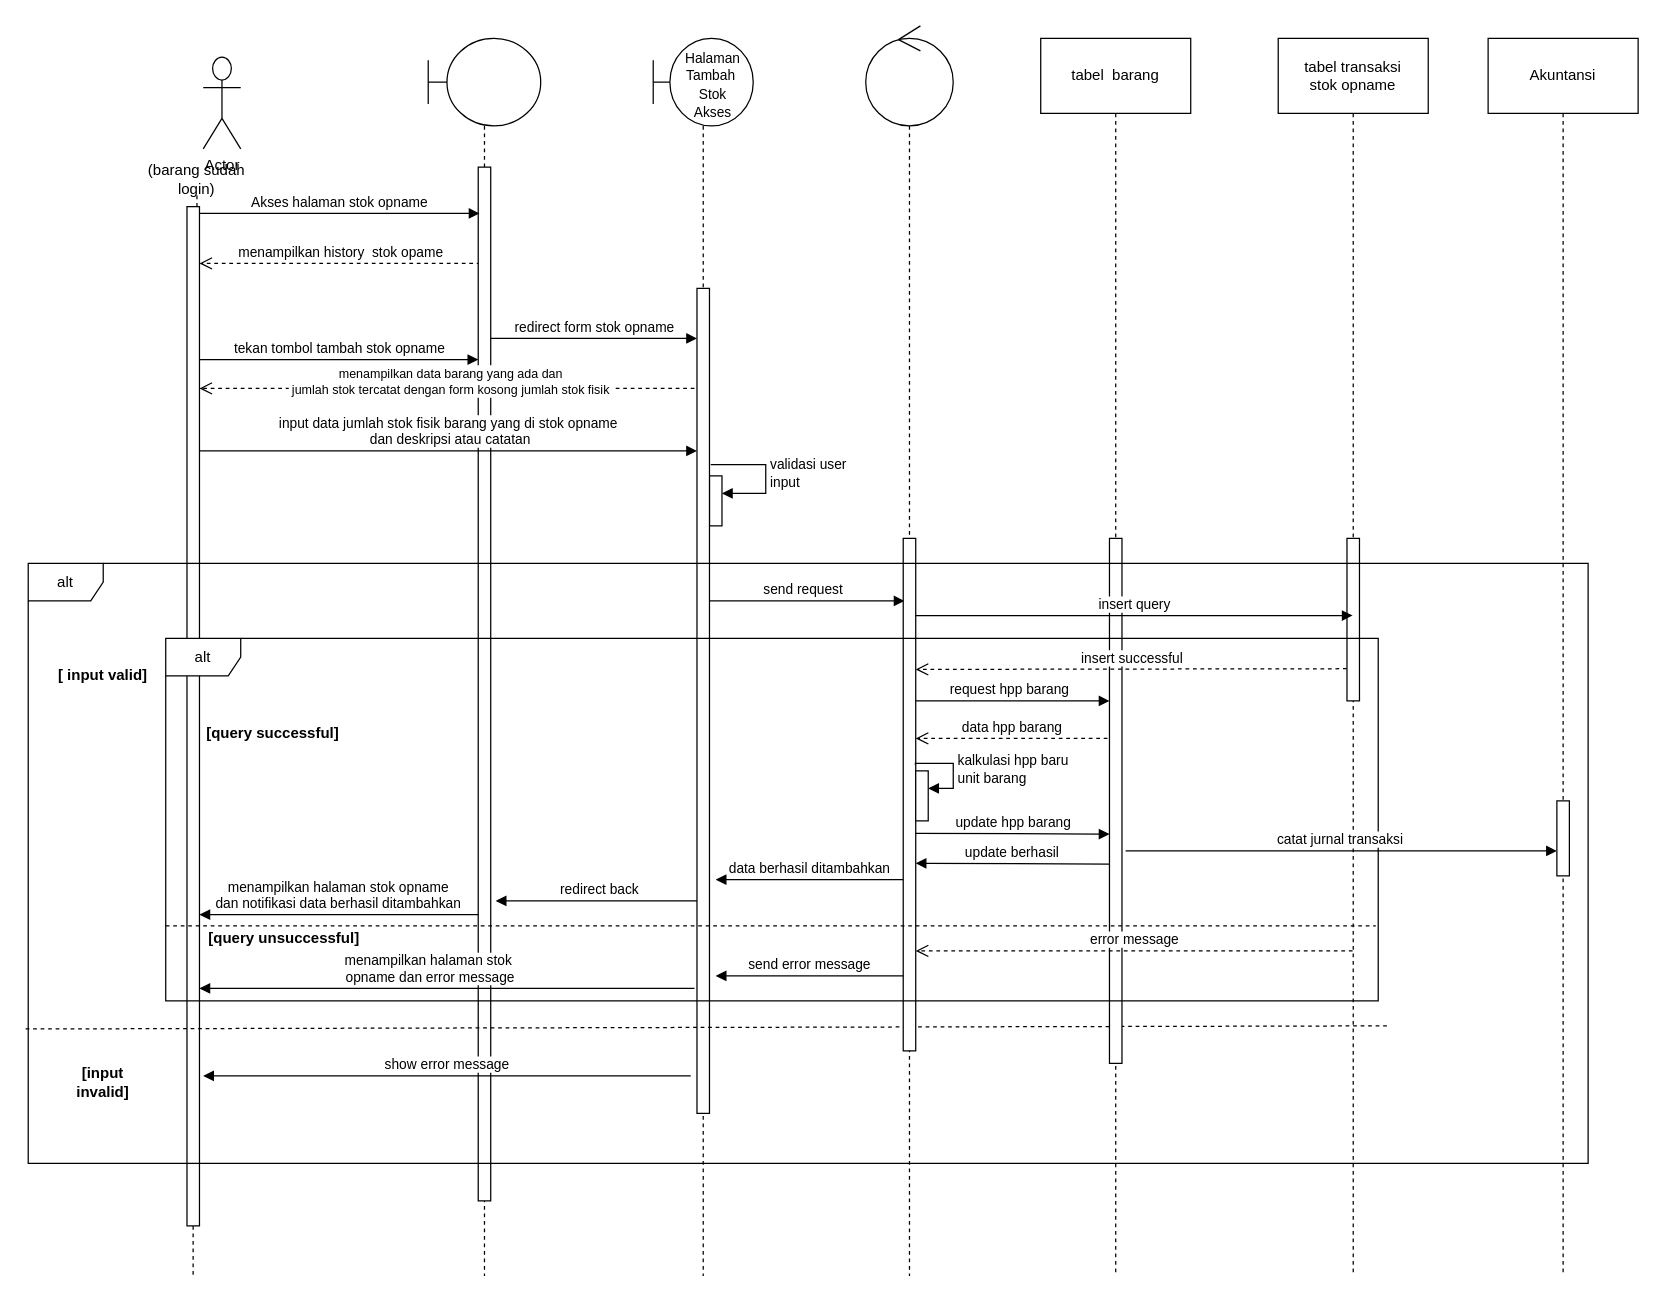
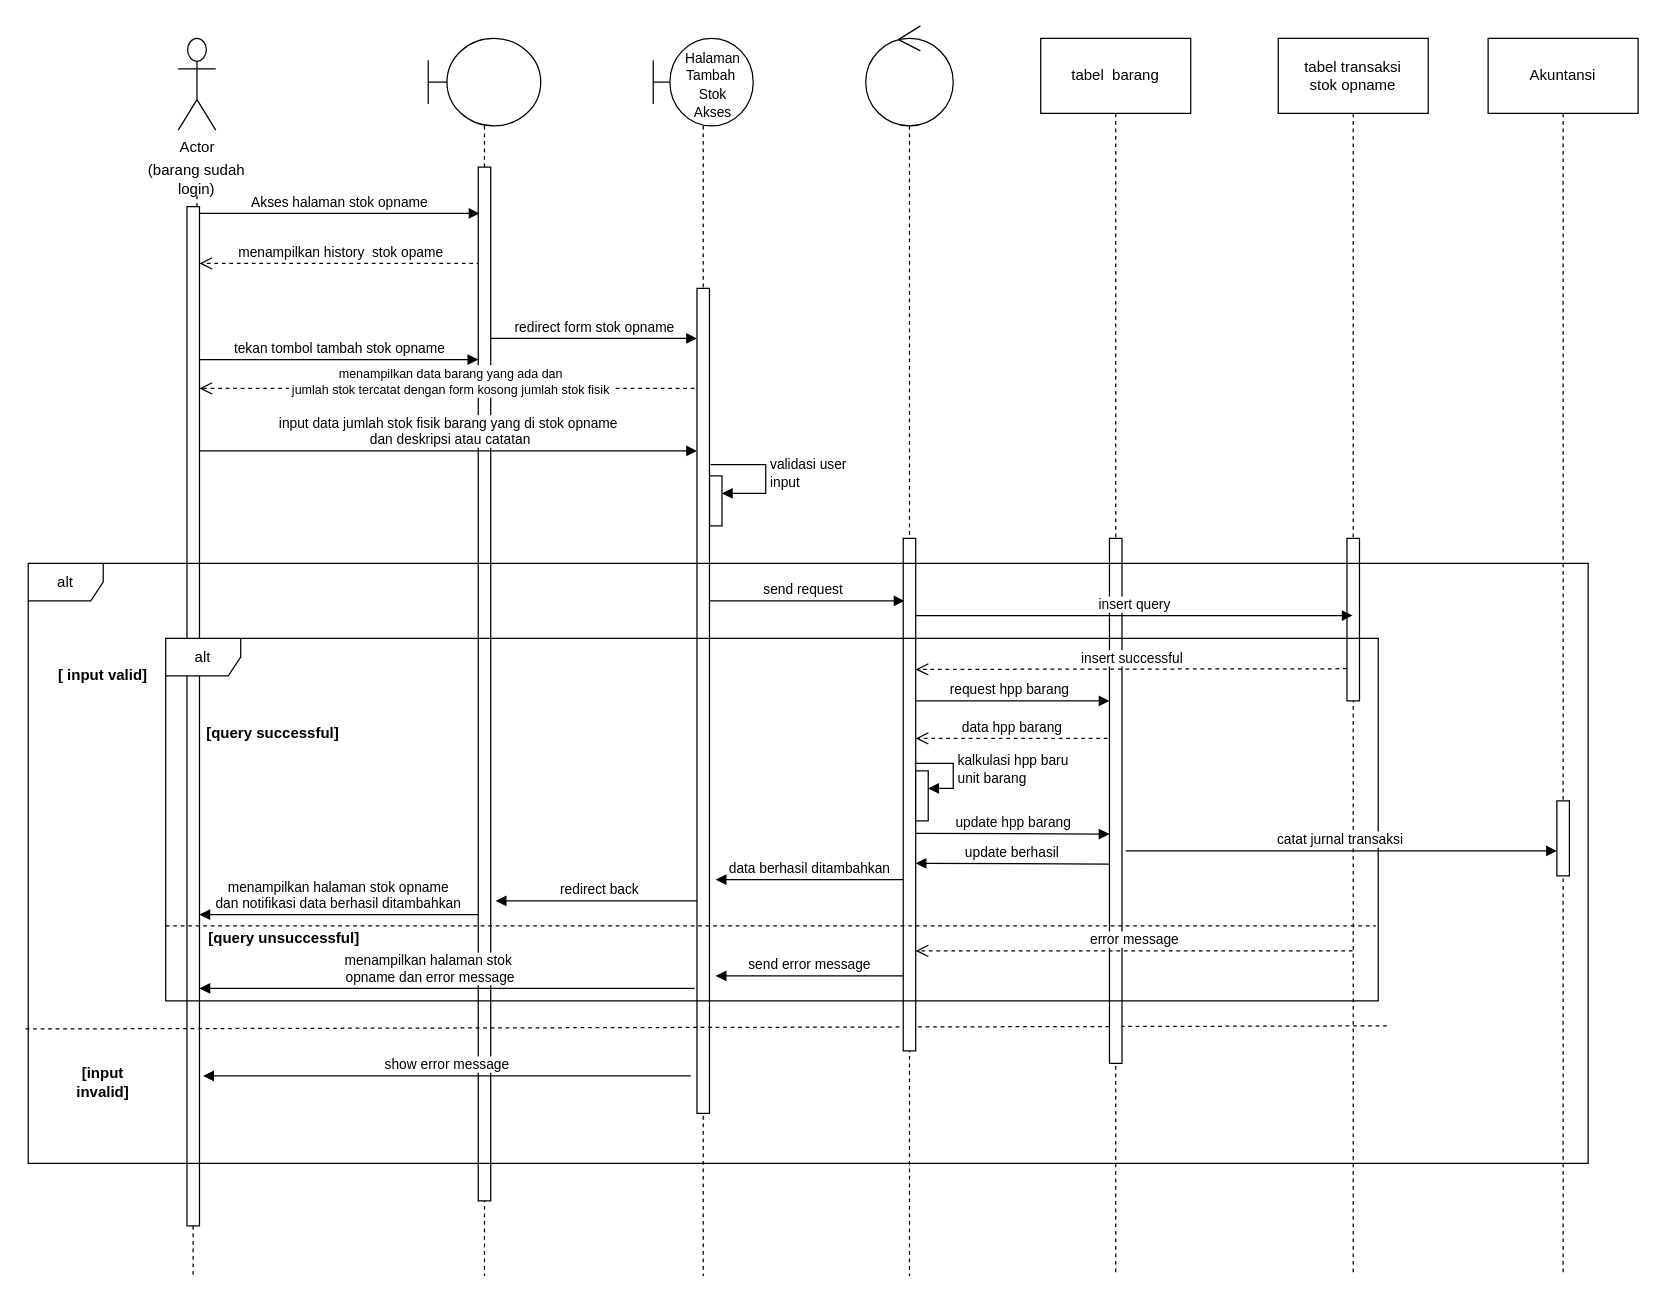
  <mxCell id="0" />
  <mxCell id="1" parent="0" />
  <mxCell id="2" value="redirect back" style="html=1;verticalAlign=bottom;endArrow=block;entryX=1.4;entryY=0.527;entryDx=0;entryDy=0;entryPerimeter=0;" parent="1" edge="1"><mxGeometry width="80" relative="1" as="geometry"><mxPoint x="561.58" y="719.999" as="sourcePoint" /><mxPoint x="396.08" y="719.999" as="targetPoint" /></mxGeometry></mxCell>
  <mxCell id="3" value="menampilkan history&amp;nbsp; stok opame" style="html=1;verticalAlign=bottom;endArrow=open;dashed=1;endSize=8;exitX=0.186;exitY=0.27;exitDx=0;exitDy=0;exitPerimeter=0;" parent="1" edge="1"><mxGeometry relative="1" as="geometry"><mxPoint x="383.94" y="210" as="sourcePoint" /><mxPoint x="159.08" y="210" as="targetPoint" /></mxGeometry></mxCell>
  <mxCell id="4" value="" style="shape=umlLifeline;participant=umlBoundary;perimeter=lifelinePerimeter;whiteSpace=wrap;html=1;container=1;collapsible=0;recursiveResize=0;verticalAlign=top;spacingTop=36;labelBackgroundColor=#ffffff;outlineConnect=0;size=70;" parent="1" vertex="1"><mxGeometry x="342.08" y="30" width="90" height="990" as="geometry" /></mxCell>
  <mxCell id="5" value="" style="html=1;points=[];perimeter=orthogonalPerimeter;" parent="4" vertex="1"><mxGeometry x="40" y="103" width="10" height="827" as="geometry" /></mxCell>
  <mxCell id="6" value="" style="shape=umlLifeline;participant=umlBoundary;perimeter=lifelinePerimeter;whiteSpace=wrap;html=1;container=1;collapsible=0;recursiveResize=0;verticalAlign=top;spacingTop=36;labelBackgroundColor=#ffffff;outlineConnect=0;size=70;" parent="1" vertex="1"><mxGeometry x="522.08" y="30" width="80" height="990" as="geometry" /></mxCell>
  <mxCell id="7" value="validasi user &lt;br&gt;input" style="edgeStyle=orthogonalEdgeStyle;html=1;align=left;spacingLeft=2;endArrow=block;rounded=0;entryX=1;entryY=0.35;entryDx=0;entryDy=0;entryPerimeter=0;" parent="6" target="8" edge="1"><mxGeometry relative="1" as="geometry"><mxPoint x="46" y="341" as="sourcePoint" /><Array as="points"><mxPoint x="90" y="341" /><mxPoint x="90" y="364" /></Array></mxGeometry></mxCell>
  <mxCell id="8" value="" style="html=1;points=[];perimeter=orthogonalPerimeter;" parent="6" vertex="1"><mxGeometry x="45" y="350" width="10" height="40" as="geometry" /></mxCell>
  <mxCell id="9" value="" style="html=1;points=[];perimeter=orthogonalPerimeter;" parent="6" vertex="1"><mxGeometry x="35" y="200" width="10" height="660" as="geometry" /></mxCell>
  <mxCell id="10" value="&lt;font style=&quot;font-size: 11px&quot;&gt;Halaman Tambah&amp;nbsp; Stok Akses&lt;/font&gt;" style="text;html=1;strokeColor=none;fillColor=none;align=center;verticalAlign=middle;whiteSpace=wrap;rounded=0;" parent="6" vertex="1"><mxGeometry x="28" y="27" width="40" height="20" as="geometry" /></mxCell>
  <mxCell id="11" value="tabel transaksi &lt;br&gt;stok opname" style="shape=umlLifeline;perimeter=lifelinePerimeter;whiteSpace=wrap;html=1;container=1;collapsible=0;recursiveResize=0;outlineConnect=0;size=60;" parent="1" vertex="1"><mxGeometry x="1022.08" y="30" width="120" height="990" as="geometry" /></mxCell>
  <mxCell id="12" value="" style="html=1;points=[];perimeter=orthogonalPerimeter;" parent="11" vertex="1"><mxGeometry x="55" y="400" width="10" height="130" as="geometry" /></mxCell>
  <mxCell id="13" value="Akses halaman stok opname" style="html=1;verticalAlign=bottom;endArrow=block;entryX=0.1;entryY=0.109;entryDx=0;entryDy=0;entryPerimeter=0;" parent="1" edge="1"><mxGeometry width="80" relative="1" as="geometry"><mxPoint x="159.08" y="170.003" as="sourcePoint" /><mxPoint x="383.08" y="170.003" as="targetPoint" /></mxGeometry></mxCell>
  <mxCell id="14" value="&lt;font style=&quot;font-size: 10px&quot;&gt;menampilkan data barang yang ada dan&lt;br&gt;&amp;nbsp;jumlah stok tercatat dengan form kosong jumlah stok fisik&amp;nbsp;&lt;/font&gt;" style="html=1;verticalAlign=bottom;endArrow=open;dashed=1;endSize=8;" parent="1" edge="1"><mxGeometry x="-0.015" y="10" relative="1" as="geometry"><mxPoint x="555.08" y="310" as="sourcePoint" /><mxPoint x="159.08" y="310" as="targetPoint" /><mxPoint as="offset" /></mxGeometry></mxCell>
  <mxCell id="15" value="input data jumlah stok fisik barang yang di stok opname&lt;br&gt;&amp;nbsp;dan deskripsi atau catatan" style="html=1;verticalAlign=bottom;endArrow=block;" parent="1" edge="1"><mxGeometry width="80" relative="1" as="geometry"><mxPoint x="159.08" y="360" as="sourcePoint" /><mxPoint x="557.08" y="360" as="targetPoint" /></mxGeometry></mxCell>
  <mxCell id="16" value="redirect form stok opname" style="html=1;verticalAlign=bottom;endArrow=block;" parent="1" edge="1"><mxGeometry width="80" relative="1" as="geometry"><mxPoint x="392.08" y="270" as="sourcePoint" /><mxPoint x="557.08" y="270" as="targetPoint" /></mxGeometry></mxCell>
  <mxCell id="17" value="&lt;b&gt;[input invalid]&lt;/b&gt;" style="text;html=1;strokeColor=none;fillColor=none;align=center;verticalAlign=middle;whiteSpace=wrap;rounded=0;" parent="1" vertex="1"><mxGeometry x="42.08" y="840" width="80" height="50" as="geometry" /></mxCell>
  <mxCell id="18" value="&lt;b&gt;[ input valid]&lt;/b&gt;" style="text;html=1;strokeColor=none;fillColor=none;align=center;verticalAlign=middle;whiteSpace=wrap;rounded=0;" parent="1" vertex="1"><mxGeometry x="42.08" y="510" width="80" height="60" as="geometry" /></mxCell>
  <mxCell id="19" value="" style="group" parent="1" vertex="1" connectable="0"><mxGeometry x="112.08" y="30" width="90" height="950" as="geometry" /></mxCell>
- <mxCell id="20" value="Actor" style="shape=umlActor;verticalLabelPosition=bottom;labelBackgroundColor=#ffffff;verticalAlign=top;html=1;outlineConnect=0;" parent="19" vertex="1"><mxGeometry x="50" y="15" width="30" height="73.421" as="geometry" /></mxCell>
+ <mxCell id="20" value="Actor" style="shape=umlActor;verticalLabelPosition=bottom;labelBackgroundColor=#ffffff;verticalAlign=top;html=1;outlineConnect=0;" parent="19" vertex="1"><mxGeometry x="30" width="30" height="73.421" as="geometry" /></mxCell>
  <mxCell id="21" value="(barang sudah login)" style="text;html=1;strokeColor=none;fillColor=none;align=center;verticalAlign=middle;whiteSpace=wrap;rounded=0;" parent="19" vertex="1"><mxGeometry y="100.342" width="90" height="24.474" as="geometry" /></mxCell>
  <mxCell id="22" value="" style="html=1;points=[];perimeter=orthogonalPerimeter;" parent="19" vertex="1"><mxGeometry x="37" y="134.61" width="10" height="815.39" as="geometry" /></mxCell>
  <mxCell id="23" value="" style="endArrow=none;dashed=1;html=1;" parent="19" edge="1"><mxGeometry width="50" height="50" relative="1" as="geometry"><mxPoint x="41.92" y="950" as="sourcePoint" /><mxPoint x="41.92" y="990" as="targetPoint" /></mxGeometry></mxCell>
  <mxCell id="24" value="" style="endArrow=none;dashed=1;html=1;entryX=0.5;entryY=1;entryDx=0;entryDy=0;" parent="19" source="22" target="21" edge="1"><mxGeometry width="50" height="50" relative="1" as="geometry"><mxPoint x="270" y="1015.658" as="sourcePoint" /><mxPoint x="274" y="232.5" as="targetPoint" /></mxGeometry></mxCell>
  <mxCell id="25" value="tekan tombol tambah stok opname" style="html=1;verticalAlign=bottom;endArrow=block;entryX=0;entryY=0.431;entryDx=0;entryDy=0;entryPerimeter=0;" parent="19" edge="1"><mxGeometry width="80" relative="1" as="geometry"><mxPoint x="47" y="256.97" as="sourcePoint" /><mxPoint x="270" y="256.97" as="targetPoint" /></mxGeometry></mxCell>
  <mxCell id="26" value="" style="endArrow=none;dashed=1;html=1;entryX=0.998;entryY=0.806;entryDx=0;entryDy=0;entryPerimeter=0;exitX=-0.002;exitY=0.71;exitDx=0;exitDy=0;exitPerimeter=0;" parent="1" edge="1"><mxGeometry width="50" height="50" relative="1" as="geometry"><mxPoint x="20" y="822.48" as="sourcePoint" /><mxPoint x="1109.9" y="820" as="targetPoint" /></mxGeometry></mxCell>
  <mxCell id="27" value="request hpp barang" style="html=1;verticalAlign=bottom;endArrow=block;" parent="1" edge="1"><mxGeometry width="80" relative="1" as="geometry"><mxPoint x="726.58" y="560" as="sourcePoint" /><mxPoint x="887.08" y="560" as="targetPoint" /></mxGeometry></mxCell>
  <mxCell id="28" value="tabel&amp;nbsp; barang" style="shape=umlLifeline;perimeter=lifelinePerimeter;whiteSpace=wrap;html=1;container=1;collapsible=0;recursiveResize=0;outlineConnect=0;size=60;" parent="1" vertex="1"><mxGeometry x="832.08" y="30" width="120" height="990" as="geometry" /></mxCell>
  <mxCell id="29" value="" style="html=1;points=[];perimeter=orthogonalPerimeter;" parent="28" vertex="1"><mxGeometry x="55" y="400" width="10" height="420" as="geometry" /></mxCell>
  <mxCell id="30" value="send request&amp;nbsp;&amp;nbsp;" style="html=1;verticalAlign=bottom;endArrow=block;entryX=0.443;entryY=0.587;entryDx=0;entryDy=0;entryPerimeter=0;" parent="1" edge="1"><mxGeometry width="80" relative="1" as="geometry"><mxPoint x="567.08" y="480" as="sourcePoint" /><mxPoint x="723.09" y="480" as="targetPoint" /></mxGeometry></mxCell>
  <mxCell id="31" value="data hpp barang" style="html=1;verticalAlign=bottom;endArrow=open;dashed=1;endSize=8;exitX=-0.158;exitY=0.572;exitDx=0;exitDy=0;exitPerimeter=0;" parent="1" edge="1"><mxGeometry relative="1" as="geometry"><mxPoint x="885.5" y="590" as="sourcePoint" /><mxPoint x="732.08" y="590" as="targetPoint" /></mxGeometry></mxCell>
  <mxCell id="32" value="" style="shape=umlLifeline;participant=umlControl;perimeter=lifelinePerimeter;whiteSpace=wrap;html=1;container=1;collapsible=0;recursiveResize=0;verticalAlign=top;spacingTop=36;labelBackgroundColor=#ffffff;outlineConnect=0;size=80;" parent="1" vertex="1"><mxGeometry x="692.08" y="20" width="70" height="1000" as="geometry" /></mxCell>
  <mxCell id="33" value="" style="html=1;points=[];perimeter=orthogonalPerimeter;" parent="32" vertex="1"><mxGeometry x="30" y="410" width="10" height="410" as="geometry" /></mxCell>
  <mxCell id="34" value="" style="html=1;points=[];perimeter=orthogonalPerimeter;" parent="32" vertex="1"><mxGeometry x="40" y="596" width="10" height="40" as="geometry" /></mxCell>
  <mxCell id="35" value="update hpp barang" style="html=1;verticalAlign=bottom;endArrow=block;entryX=0;entryY=0.752;entryDx=0;entryDy=0;entryPerimeter=0;" parent="1" edge="1"><mxGeometry width="80" relative="1" as="geometry"><mxPoint x="732.08" y="666" as="sourcePoint" /><mxPoint x="887.08" y="666.56" as="targetPoint" /></mxGeometry></mxCell>
  <mxCell id="36" value="insert query" style="html=1;verticalAlign=bottom;endArrow=block;" parent="1" edge="1"><mxGeometry width="80" relative="1" as="geometry"><mxPoint x="732.08" y="491.71" as="sourcePoint" /><mxPoint x="1081.58" y="491.71" as="targetPoint" /></mxGeometry></mxCell>
  <mxCell id="37" value="insert successful" style="html=1;verticalAlign=bottom;endArrow=open;dashed=1;endSize=8;exitX=-0.019;exitY=0.346;exitDx=0;exitDy=0;exitPerimeter=0;" parent="1" edge="1"><mxGeometry relative="1" as="geometry"><mxPoint x="1076.86" y="534.29" as="sourcePoint" /><mxPoint x="732.05" y="534.82" as="targetPoint" /></mxGeometry></mxCell>
  <mxCell id="38" value="kalkulasi hpp baru &lt;br&gt;unit barang" style="edgeStyle=orthogonalEdgeStyle;html=1;align=left;spacingLeft=2;endArrow=block;rounded=0;entryX=1.003;entryY=0.35;exitX=0.967;exitY=0.562;exitDx=0;exitDy=0;exitPerimeter=0;entryDx=0;entryDy=0;entryPerimeter=0;" parent="1" target="34" edge="1"><mxGeometry relative="1" as="geometry"><mxPoint x="731.75" y="611.08" as="sourcePoint" /><Array as="points"><mxPoint x="732.08" y="610" /><mxPoint x="762.08" y="610" /><mxPoint x="762.08" y="630" /></Array></mxGeometry></mxCell>
  <mxCell id="39" value="update berhasil" style="html=1;verticalAlign=bottom;endArrow=block;entryX=0;entryY=0.752;entryDx=0;entryDy=0;entryPerimeter=0;" parent="1" edge="1"><mxGeometry width="80" relative="1" as="geometry"><mxPoint x="887.05" y="690.56" as="sourcePoint" /><mxPoint x="732.05" y="690" as="targetPoint" /></mxGeometry></mxCell>
  <mxCell id="40" value="data berhasil ditambahkan" style="html=1;verticalAlign=bottom;endArrow=block;entryX=0;entryY=0.752;entryDx=0;entryDy=0;entryPerimeter=0;" parent="1" edge="1"><mxGeometry width="80" relative="1" as="geometry"><mxPoint x="722.08" y="703" as="sourcePoint" /><mxPoint x="572.08" y="703" as="targetPoint" /></mxGeometry></mxCell>
  <mxCell id="41" value="menampilkan halaman stok opname&lt;br&gt;dan notifikasi data berhasil ditambahkan" style="html=1;verticalAlign=bottom;endArrow=block;" parent="1" target="22" edge="1"><mxGeometry width="80" relative="1" as="geometry"><mxPoint x="382.08" y="731" as="sourcePoint" /><mxPoint x="222.08" y="730.663" as="targetPoint" /></mxGeometry></mxCell>
  <mxCell id="42" value="error message" style="html=1;verticalAlign=bottom;endArrow=open;dashed=1;endSize=8;" parent="1" source="11" edge="1"><mxGeometry relative="1" as="geometry"><mxPoint x="885.5" y="760" as="sourcePoint" /><mxPoint x="732.08" y="760" as="targetPoint" /></mxGeometry></mxCell>
  <mxCell id="43" value="send error message" style="html=1;verticalAlign=bottom;endArrow=block;entryX=0;entryY=0.752;entryDx=0;entryDy=0;entryPerimeter=0;" parent="1" edge="1"><mxGeometry width="80" relative="1" as="geometry"><mxPoint x="722.08" y="780" as="sourcePoint" /><mxPoint x="572.08" y="780" as="targetPoint" /></mxGeometry></mxCell>
  <mxCell id="44" value="show error message" style="html=1;verticalAlign=bottom;endArrow=block;" parent="1" edge="1"><mxGeometry width="80" relative="1" as="geometry"><mxPoint x="552.08" y="860" as="sourcePoint" /><mxPoint x="162.08" y="860" as="targetPoint" /></mxGeometry></mxCell>
  <mxCell id="45" value="menampilkan halaman stok&lt;br&gt;&amp;nbsp;opname dan error message" style="html=1;verticalAlign=bottom;endArrow=block;" parent="1" target="22" edge="1"><mxGeometry x="0.076" width="80" relative="1" as="geometry"><mxPoint x="555.08" y="790" as="sourcePoint" /><mxPoint x="332.08" y="790" as="targetPoint" /><mxPoint as="offset" /></mxGeometry></mxCell>
  <mxCell id="46" value="Akuntansi" style="shape=umlLifeline;perimeter=lifelinePerimeter;whiteSpace=wrap;html=1;container=1;collapsible=0;recursiveResize=0;outlineConnect=0;size=60;" parent="1" vertex="1"><mxGeometry x="1190" y="30" width="120" height="990" as="geometry" /></mxCell>
  <mxCell id="47" value="" style="html=1;points=[];perimeter=orthogonalPerimeter;" parent="46" vertex="1"><mxGeometry x="55" y="610" width="10" height="60" as="geometry" /></mxCell>
  <mxCell id="48" value="" style="group" parent="1" vertex="1" connectable="0"><mxGeometry x="132.08" y="510" width="970" height="289.999" as="geometry" /></mxCell>
  <mxCell id="49" value="alt" style="shape=umlFrame;whiteSpace=wrap;html=1;" parent="48" vertex="1"><mxGeometry width="970" height="289.999" as="geometry" /></mxCell>
  <mxCell id="50" value="" style="endArrow=none;dashed=1;html=1;exitX=0;exitY=0.749;exitDx=0;exitDy=0;exitPerimeter=0;entryX=0.998;entryY=0.749;entryDx=0;entryDy=0;entryPerimeter=0;" parent="48" edge="1"><mxGeometry width="50" height="50" relative="1" as="geometry"><mxPoint y="229.999" as="sourcePoint" /><mxPoint x="968.06" y="229.999" as="targetPoint" /></mxGeometry></mxCell>
  <mxCell id="51" value="&lt;b&gt;[query successful]&lt;/b&gt;" style="text;html=1;strokeColor=none;fillColor=none;align=center;verticalAlign=middle;whiteSpace=wrap;rounded=0;" parent="48" vertex="1"><mxGeometry x="29.998" y="49.997" width="112.464" height="51.428" as="geometry" /></mxCell>
  <mxCell id="52" value="&lt;b&gt;[query unsuccessful]&lt;/b&gt;" style="text;html=1;strokeColor=none;fillColor=none;align=center;verticalAlign=middle;whiteSpace=wrap;rounded=0;" parent="48" vertex="1"><mxGeometry x="20" y="220" width="150" height="40" as="geometry" /></mxCell>
  <mxCell id="53" value="catat jurnal transaksi&amp;nbsp;" style="html=1;verticalAlign=bottom;endArrow=block;" parent="48" target="47" edge="1"><mxGeometry width="80" relative="1" as="geometry"><mxPoint x="767.92" y="170" as="sourcePoint" /><mxPoint x="847.92" y="170" as="targetPoint" /></mxGeometry></mxCell>
  <mxCell id="54" value="alt" style="shape=umlFrame;whiteSpace=wrap;html=1;" parent="1" vertex="1"><mxGeometry x="22.08" y="450" width="1247.92" height="480" as="geometry" /></mxCell>
